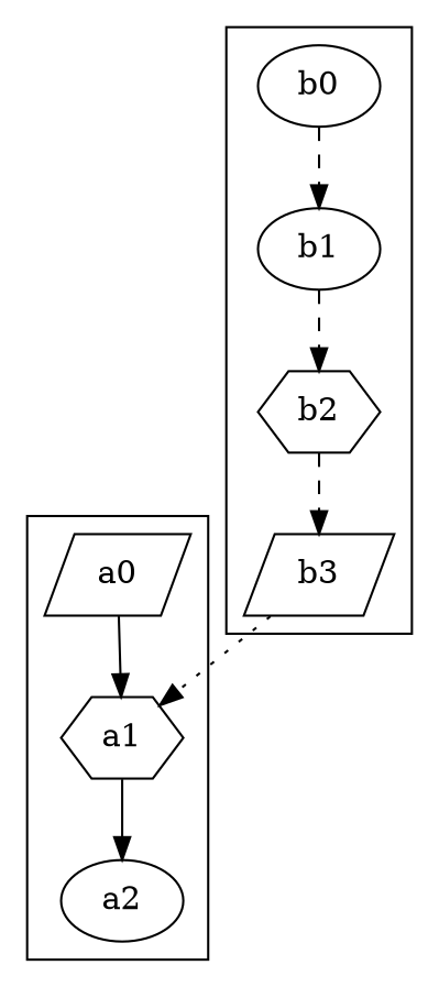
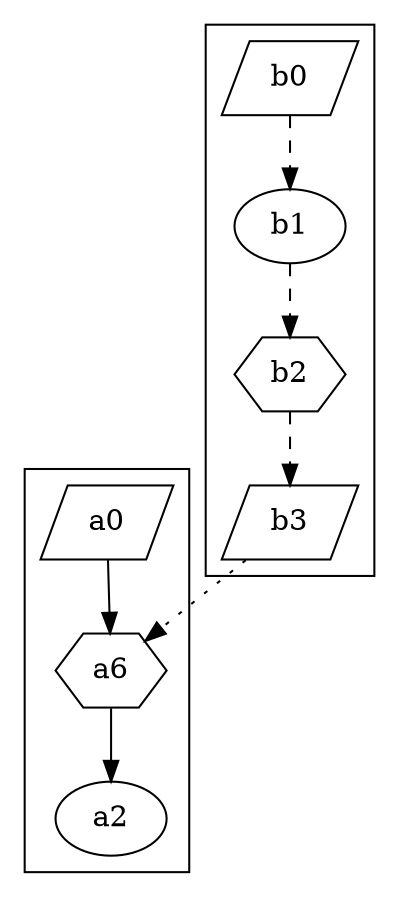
  digraph {
    node [shape=parallelogram]
    edge [style=dashed]
    a0 [height=0.50 width=0.75]
-   a1 [height=0.50 shape=hexagon width=0.75]
+   a1 [height=0.50 shape=hexagon width=0.75 label=a6]
    a2 [height=0.50 shape=ellipse width=0.75]
-   b0 [height=0.50 shape=ellipse width=0.75]
+   b0 [height=0.50 width=0.75]
    b1 [height=0.50 shape=ellipse width=0.75]
    b2 [height=0.50 shape=hexagon width=0.75]
    b3 [height=0.50 width=0.75]
    subgraph cluster_1 {
      a0
      a1
      a2
    }
    subgraph cluster_2 {
      b0
      b1
      b2
      b3
    }
    a0 -> a1 [style=solid]
    a1 -> a2 [style=solid]
    b0 -> b1
    b1 -> b2
    b2 -> b3
    b3 -> a1 [style=dotted]
  }
